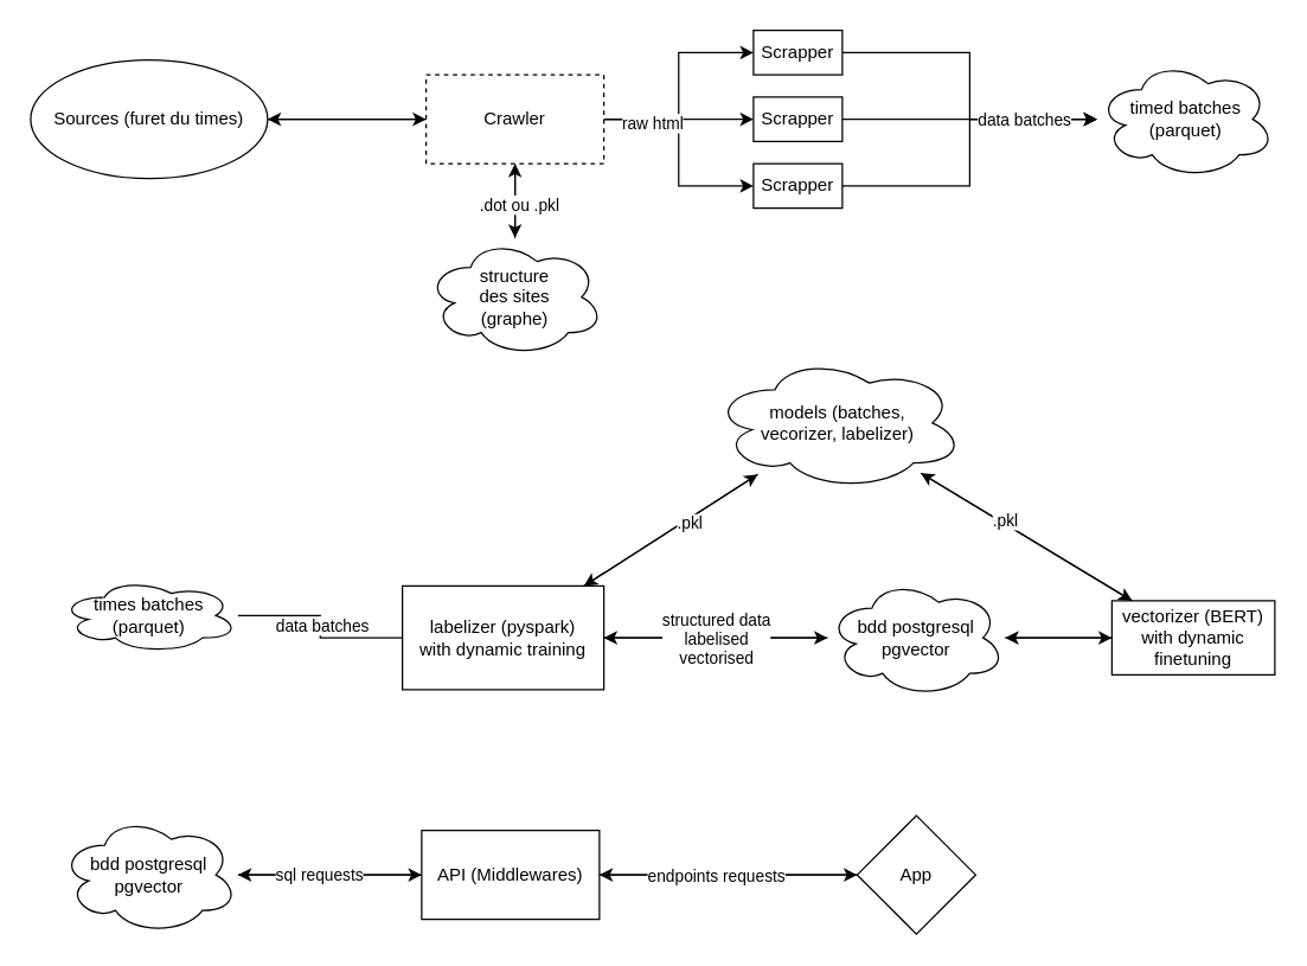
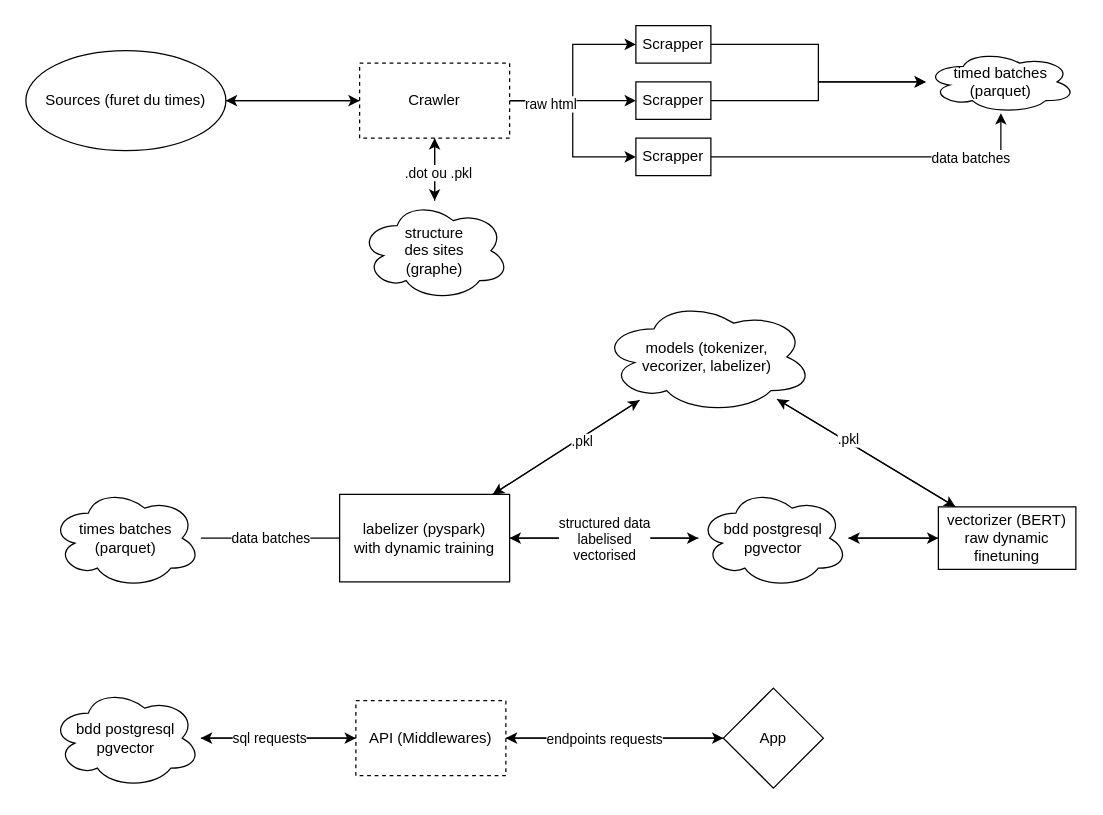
  <mxCell id="0" />
  <mxCell id="1" parent="0" />
  <mxCell id="2" style="edgeStyle=orthogonalEdgeStyle;rounded=0;orthogonalLoop=1;jettySize=auto;html=1;entryX=0;entryY=0.5;entryDx=0;entryDy=0;" parent="1" source="3" target="10" edge="1"><mxGeometry relative="1" as="geometry" /></mxCell>
  <mxCell id="3" value="Sources (furet du times)" style="ellipse;whiteSpace=wrap;html=1;" parent="1" vertex="1"><mxGeometry x="20" y="40" width="160" height="80" as="geometry" /></mxCell>
  <mxCell id="4" style="edgeStyle=orthogonalEdgeStyle;rounded=0;orthogonalLoop=1;jettySize=auto;html=1;" parent="1" source="10" target="3" edge="1"><mxGeometry relative="1" as="geometry" /></mxCell>
  <mxCell id="5" style="edgeStyle=orthogonalEdgeStyle;rounded=0;orthogonalLoop=1;jettySize=auto;html=1;" parent="1" source="10" target="13" edge="1"><mxGeometry relative="1" as="geometry" /></mxCell>
  <mxCell id="6" style="edgeStyle=orthogonalEdgeStyle;rounded=0;orthogonalLoop=1;jettySize=auto;html=1;" parent="1" source="10" target="15" edge="1"><mxGeometry relative="1" as="geometry" /></mxCell>
  <mxCell id="7" style="edgeStyle=orthogonalEdgeStyle;rounded=0;orthogonalLoop=1;jettySize=auto;html=1;" parent="1" source="10" target="17" edge="1"><mxGeometry relative="1" as="geometry" /></mxCell>
  <mxCell id="8" style="edgeStyle=orthogonalEdgeStyle;rounded=0;orthogonalLoop=1;jettySize=auto;html=1;" parent="1" source="10" target="20" edge="1"><mxGeometry relative="1" as="geometry" /></mxCell>
  <mxCell id="9" value="raw html" style="edgeLabel;html=1;align=center;verticalAlign=middle;resizable=0;points=[];" parent="8" vertex="1" connectable="0"><mxGeometry x="-0.559" y="-2" relative="1" as="geometry"><mxPoint as="offset" /></mxGeometry></mxCell>
  <mxCell id="10" value="Crawler" style="rounded=0;whiteSpace=wrap;html=1;dashed=1;" parent="1" vertex="1"><mxGeometry x="287" y="50" width="120" height="60" as="geometry" /></mxCell>
  <mxCell id="11" style="edgeStyle=orthogonalEdgeStyle;rounded=0;orthogonalLoop=1;jettySize=auto;html=1;" parent="1" source="13" target="10" edge="1"><mxGeometry relative="1" as="geometry" /></mxCell>
  <mxCell id="12" value=".dot ou .pkl" style="edgeLabel;html=1;align=center;verticalAlign=middle;resizable=0;points=[];" parent="11" vertex="1" connectable="0"><mxGeometry x="-0.08" y="-2" relative="1" as="geometry"><mxPoint as="offset" /></mxGeometry></mxCell>
  <mxCell id="13" value="structure&lt;br&gt;des sites&lt;br&gt;(graphe)" style="ellipse;shape=cloud;whiteSpace=wrap;html=1;" parent="1" vertex="1"><mxGeometry x="287" y="160" width="120" height="80" as="geometry" /></mxCell>
  <mxCell id="14" style="edgeStyle=orthogonalEdgeStyle;rounded=0;orthogonalLoop=1;jettySize=auto;html=1;" parent="1" source="15" target="21" edge="1"><mxGeometry relative="1" as="geometry" /></mxCell>
  <mxCell id="15" value="Scrapper" style="rounded=0;whiteSpace=wrap;html=1;" parent="1" vertex="1"><mxGeometry x="508" y="20" width="60" height="30" as="geometry" /></mxCell>
  <mxCell id="16" style="edgeStyle=orthogonalEdgeStyle;rounded=0;orthogonalLoop=1;jettySize=auto;html=1;" parent="1" source="17" target="21" edge="1"><mxGeometry relative="1" as="geometry" /></mxCell>
  <mxCell id="17" value="Scrapper" style="rounded=0;whiteSpace=wrap;html=1;" parent="1" vertex="1"><mxGeometry x="508" y="65" width="60" height="30" as="geometry" /></mxCell>
  <mxCell id="18" style="edgeStyle=orthogonalEdgeStyle;rounded=0;orthogonalLoop=1;jettySize=auto;html=1;" parent="1" source="20" target="21" edge="1"><mxGeometry relative="1" as="geometry" /></mxCell>
  <mxCell id="19" value="data batches" style="edgeLabel;html=1;align=center;verticalAlign=middle;resizable=0;points=[];" parent="18" vertex="1" connectable="0"><mxGeometry x="0.585" y="-2" relative="1" as="geometry"><mxPoint x="-5" y="-2" as="offset" /></mxGeometry></mxCell>
  <mxCell id="20" value="Scrapper" style="rounded=0;whiteSpace=wrap;html=1;" parent="1" vertex="1"><mxGeometry x="508" y="110" width="60" height="30" as="geometry" /></mxCell>
- <mxCell id="21" value="timed batches (parquet)" style="ellipse;shape=cloud;whiteSpace=wrap;html=1;" parent="1" vertex="1"><mxGeometry x="740" y="40" width="120" height="80" as="geometry" /></mxCell>
+ <mxCell id="21" value="timed batches (parquet)" style="ellipse;shape=cloud;whiteSpace=wrap;html=1;" parent="1" vertex="1"><mxGeometry x="740" y="40" width="120" height="50" as="geometry" /></mxCell>
  <mxCell id="22" style="edgeStyle=orthogonalEdgeStyle;rounded=0;orthogonalLoop=1;jettySize=auto;html=1;endArrow=none;" parent="1" source="24" target="27" edge="1"><mxGeometry relative="1" as="geometry" /></mxCell>
  <mxCell id="23" value="data batches" style="edgeLabel;html=1;align=center;verticalAlign=middle;resizable=0;points=[];" parent="22" vertex="1" connectable="0"><mxGeometry x="-0.018" y="1" relative="1" as="geometry"><mxPoint as="offset" /></mxGeometry></mxCell>
- <mxCell id="24" value="times batches (parquet)" style="ellipse;shape=cloud;whiteSpace=wrap;html=1;" parent="1" vertex="1"><mxGeometry x="40" y="390" width="120" height="50" as="geometry" /></mxCell>
+ <mxCell id="24" value="times batches (parquet)" style="ellipse;shape=cloud;whiteSpace=wrap;html=1;" parent="1" vertex="1"><mxGeometry x="40" y="390" width="120" height="80" as="geometry" /></mxCell>
  <mxCell id="25" style="edgeStyle=orthogonalEdgeStyle;rounded=0;orthogonalLoop=1;jettySize=auto;html=1;" parent="1" source="27" target="31" edge="1"><mxGeometry relative="1" as="geometry" /></mxCell>
  <mxCell id="26" style="edgeStyle=none;html=1;" edge="1" parent="1" source="27" target="48"><mxGeometry relative="1" as="geometry" /></mxCell>
  <mxCell id="27" value="labelizer (pyspark)&lt;br&gt;with dynamic training" style="rounded=0;whiteSpace=wrap;html=1;" parent="1" vertex="1"><mxGeometry x="271" y="395" width="136" height="70" as="geometry" /></mxCell>
  <mxCell id="28" style="edgeStyle=orthogonalEdgeStyle;rounded=0;orthogonalLoop=1;jettySize=auto;html=1;" parent="1" source="31" target="27" edge="1"><mxGeometry relative="1" as="geometry" /></mxCell>
  <mxCell id="29" value="structured data&lt;div&gt;labelised&lt;/div&gt;&lt;div&gt;vectorised&lt;/div&gt;" style="edgeLabel;html=1;align=center;verticalAlign=middle;resizable=0;points=[];" parent="28" vertex="1" connectable="0"><mxGeometry x="0.255" y="1" relative="1" as="geometry"><mxPoint x="19" y="-1" as="offset" /></mxGeometry></mxCell>
  <mxCell id="30" style="edgeStyle=orthogonalEdgeStyle;rounded=0;orthogonalLoop=1;jettySize=auto;html=1;" parent="1" source="31" target="40" edge="1"><mxGeometry relative="1" as="geometry" /></mxCell>
  <mxCell id="31" value="bdd postgresql&lt;div&gt;pgvector&lt;/div&gt;" style="ellipse;shape=cloud;whiteSpace=wrap;html=1;" parent="1" vertex="1"><mxGeometry x="558" y="390" width="120" height="80" as="geometry" /></mxCell>
  <mxCell id="32" style="edgeStyle=orthogonalEdgeStyle;rounded=0;orthogonalLoop=1;jettySize=auto;html=1;" parent="1" source="33" target="37" edge="1"><mxGeometry relative="1" as="geometry" /></mxCell>
  <mxCell id="33" value="bdd postgresql&lt;div&gt;pgvector&lt;/div&gt;" style="ellipse;shape=cloud;whiteSpace=wrap;html=1;" parent="1" vertex="1"><mxGeometry x="40" y="550" width="120" height="80" as="geometry" /></mxCell>
  <mxCell id="34" style="edgeStyle=orthogonalEdgeStyle;rounded=0;orthogonalLoop=1;jettySize=auto;html=1;" parent="1" source="37" target="33" edge="1"><mxGeometry relative="1" as="geometry" /></mxCell>
  <mxCell id="35" value="sql requests" style="edgeLabel;html=1;align=center;verticalAlign=middle;resizable=0;points=[];" parent="34" vertex="1" connectable="0"><mxGeometry x="0.129" y="-1" relative="1" as="geometry"><mxPoint as="offset" /></mxGeometry></mxCell>
  <mxCell id="36" style="edgeStyle=orthogonalEdgeStyle;rounded=0;orthogonalLoop=1;jettySize=auto;html=1;" parent="1" source="37" target="43" edge="1"><mxGeometry relative="1" as="geometry" /></mxCell>
- <mxCell id="37" value="API (Middlewares)" style="rounded=0;whiteSpace=wrap;html=1;" parent="1" vertex="1"><mxGeometry x="284" y="560" width="120" height="60" as="geometry" /></mxCell>
+ <mxCell id="37" value="API (Middlewares)" style="rounded=0;whiteSpace=wrap;html=1;dashed=1;" parent="1" vertex="1"><mxGeometry x="284" y="560" width="120" height="60" as="geometry" /></mxCell>
  <mxCell id="38" style="edgeStyle=orthogonalEdgeStyle;rounded=0;orthogonalLoop=1;jettySize=auto;html=1;" parent="1" source="40" target="31" edge="1"><mxGeometry relative="1" as="geometry" /></mxCell>
  <mxCell id="39" style="edgeStyle=none;html=1;" edge="1" parent="1" source="40" target="48"><mxGeometry relative="1" as="geometry" /></mxCell>
- <mxCell id="40" value="vectorizer (BERT)&lt;br&gt;with dynamic finetuning" style="rounded=0;whiteSpace=wrap;html=1;" parent="1" vertex="1"><mxGeometry x="750" y="405" width="110" height="50" as="geometry" /></mxCell>
+ <mxCell id="40" value="vectorizer (BERT)&lt;br&gt;raw dynamic finetuning" style="rounded=0;whiteSpace=wrap;html=1;" parent="1" vertex="1"><mxGeometry x="750" y="405" width="110" height="50" as="geometry" /></mxCell>
  <mxCell id="41" style="edgeStyle=orthogonalEdgeStyle;rounded=0;orthogonalLoop=1;jettySize=auto;html=1;" parent="1" source="43" target="37" edge="1"><mxGeometry relative="1" as="geometry" /></mxCell>
  <mxCell id="42" value="endpoints requests" style="edgeLabel;html=1;align=center;verticalAlign=middle;resizable=0;points=[];" parent="41" vertex="1" connectable="0"><mxGeometry x="0.294" relative="1" as="geometry"><mxPoint x="17" as="offset" /></mxGeometry></mxCell>
  <mxCell id="43" value="App" style="rhombus;whiteSpace=wrap;html=1;" parent="1" vertex="1"><mxGeometry x="578" y="550" width="80" height="80" as="geometry" /></mxCell>
  <mxCell id="44" style="edgeStyle=none;html=1;" edge="1" parent="1" source="48" target="27"><mxGeometry relative="1" as="geometry" /></mxCell>
  <mxCell id="45" value=".pkl" style="edgeLabel;html=1;align=center;verticalAlign=middle;resizable=0;points=[];" vertex="1" connectable="0" parent="44"><mxGeometry x="-0.183" y="2" relative="1" as="geometry"><mxPoint as="offset" /></mxGeometry></mxCell>
  <mxCell id="46" style="edgeStyle=none;html=1;" edge="1" parent="1" source="48" target="40"><mxGeometry relative="1" as="geometry" /></mxCell>
  <mxCell id="47" value=".pkl" style="edgeLabel;html=1;align=center;verticalAlign=middle;resizable=0;points=[];" vertex="1" connectable="0" parent="46"><mxGeometry x="-0.225" y="1" relative="1" as="geometry"><mxPoint y="-1" as="offset" /></mxGeometry></mxCell>
- <mxCell id="48" value="models (batches,&lt;br&gt;vecorizer, labelizer)" style="ellipse;shape=cloud;whiteSpace=wrap;html=1;" vertex="1" parent="1"><mxGeometry x="480" y="240" width="170" height="90" as="geometry" /></mxCell>
+ <mxCell id="48" value="models (tokenizer,&lt;br&gt;vecorizer, labelizer)" style="ellipse;shape=cloud;whiteSpace=wrap;html=1;" vertex="1" parent="1"><mxGeometry x="480" y="240" width="170" height="90" as="geometry" /></mxCell>
